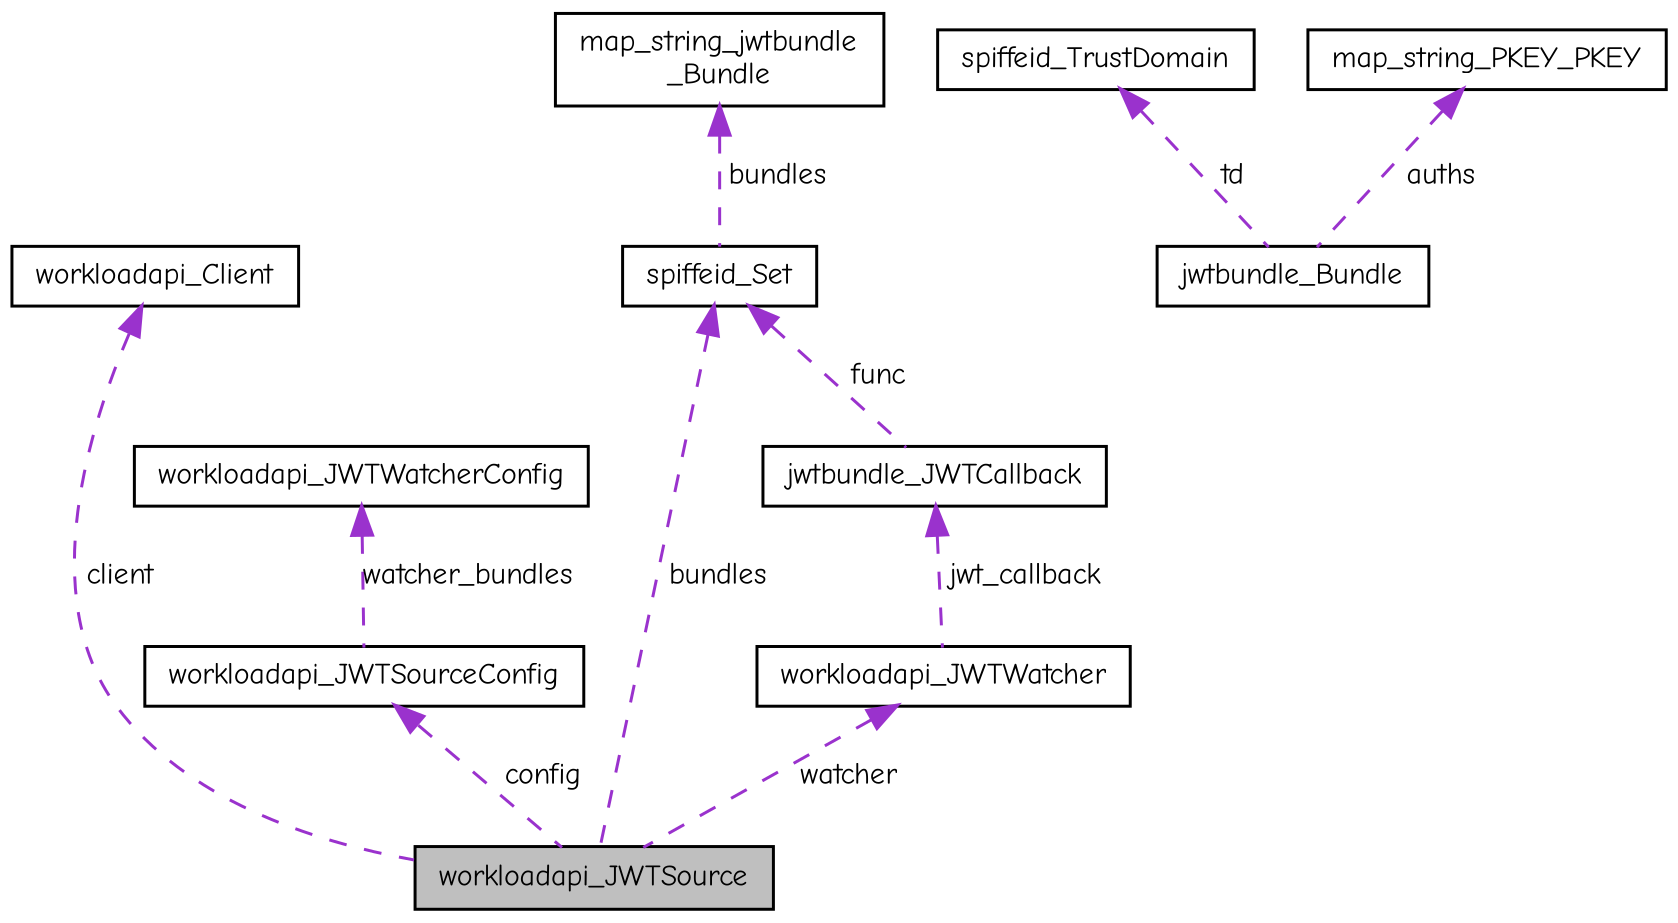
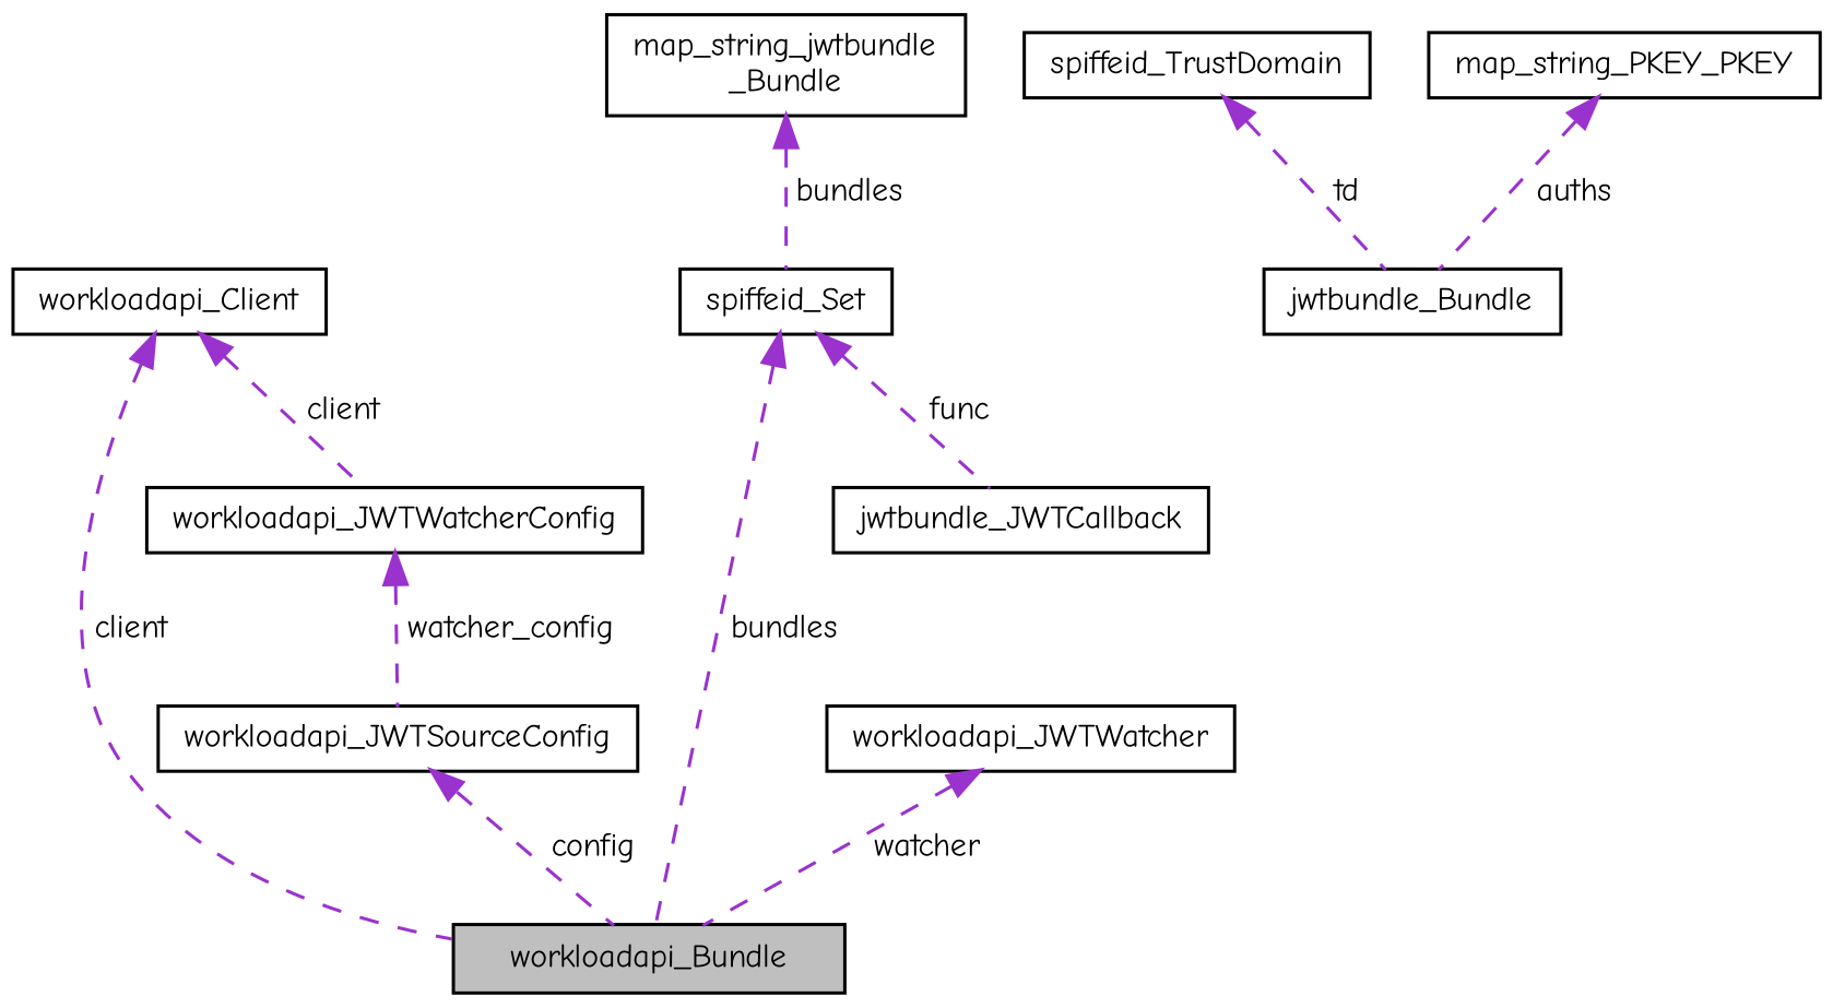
  digraph {
    fontname="Comic Neue"
    node [color=black fillcolor=white fontname="Comic Neue" fontsize=10 shape=record style=filled]
    edge [color=darkorchid3 dir=back fontname="Comic Neue" fontsize=10 labelfontname=Helvetica labelfontsize=10 style=dashed]
-   n1 [fillcolor=grey75 fontcolor=black height=0.2 label=workloadapi_JWTSource width=0.4]
+   n1 [fillcolor=grey75 fontcolor=black height=0.2 label=workloadapi_Bundle width=0.4]
    n2 [height=0.2 label=workloadapi_JWTSourceConfig width=0.4]
    n3 [height=0.2 label=workloadapi_JWTWatcherConfig width=0.4]
    n4 [height=0.2 label=workloadapi_Client width=0.4]
    n5 [height=0.2 label=workloadapi_JWTWatcher width=0.4]
    n6 [height=0.2 label=jwtbundle_JWTCallback width=0.4]
    n7 [height=0.2 label=spiffeid_Set width=0.4]
    n8 [height=0.2 label="map_string_jwtbundle\l_Bundle" width=0.4]
    n9 [height=0.2 label=jwtbundle_Bundle width=0.4]
    n10 [height=0.2 label=spiffeid_TrustDomain width=0.4]
    n11 [height=0.2 label=map_string_PKEY_PKEY width=0.4]
    n2 -> n1 [label=" config"]
-   n3 -> n2 [label=" watcher_bundles"]
+   n3 -> n2 [label=" watcher_config"]
    n4 -> n1 [label=" client"]
+   n4 -> n3 [label=" client"]
    n5 -> n1 [label=" watcher"]
-   n6 -> n5 [label=" jwt_callback"]
    n7 -> n1 [label=" bundles"]
    n7 -> n6 [label=" func"]
    n8 -> n7 [label=" bundles"]
    n10 -> n9 [label=" td"]
    n11 -> n9 [label=" auths"]
  }
